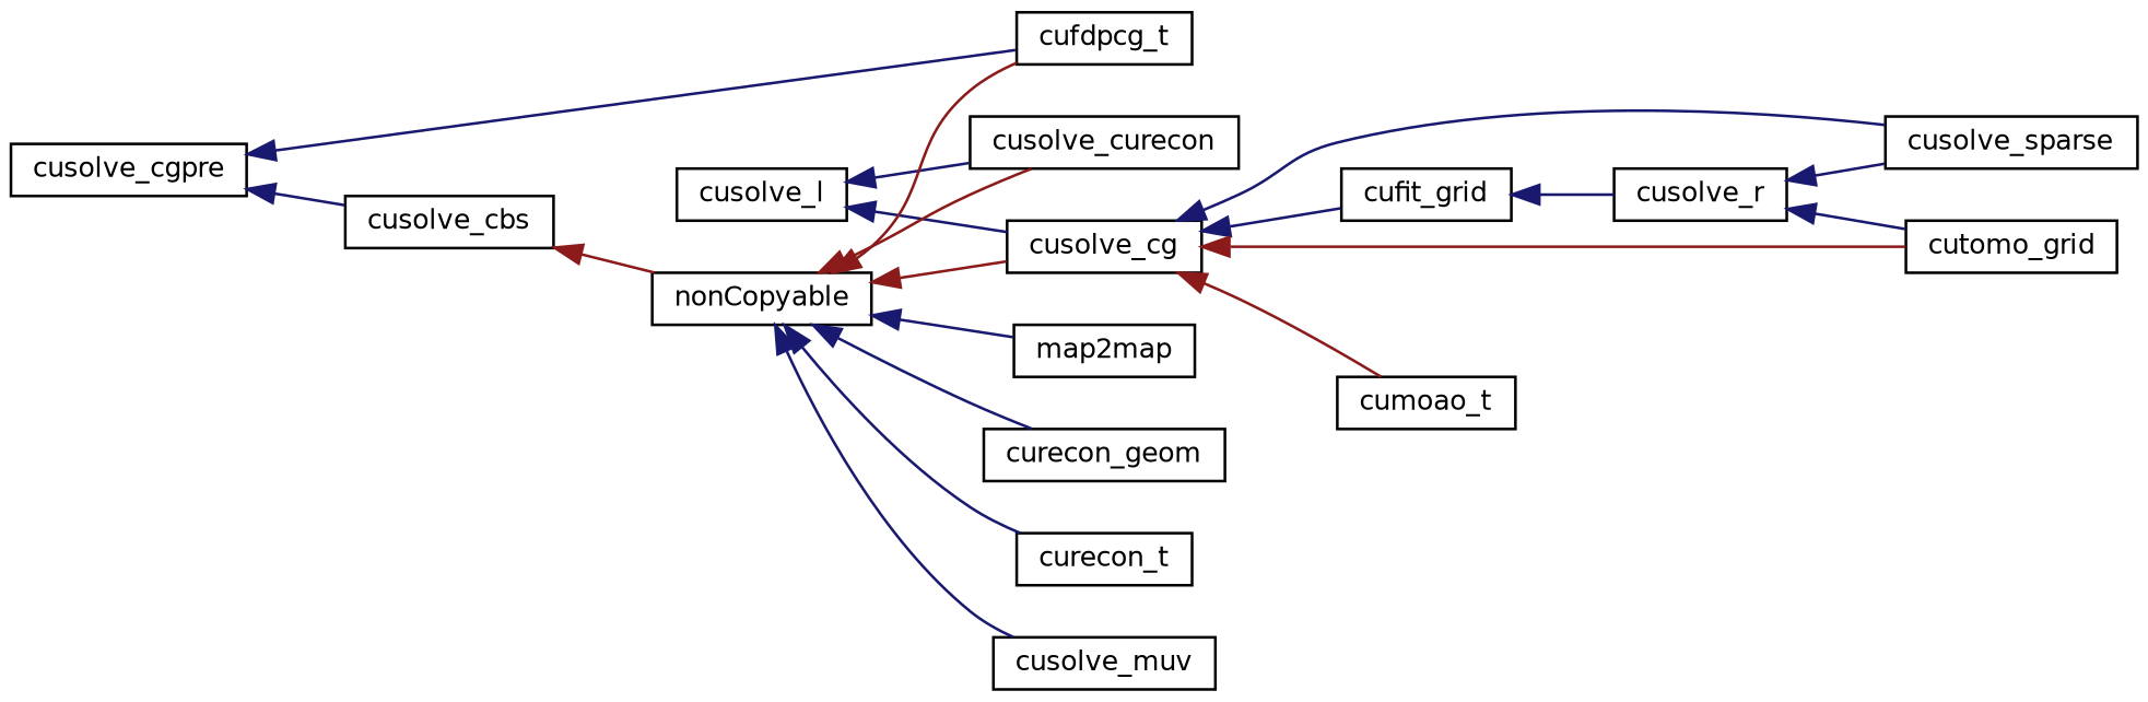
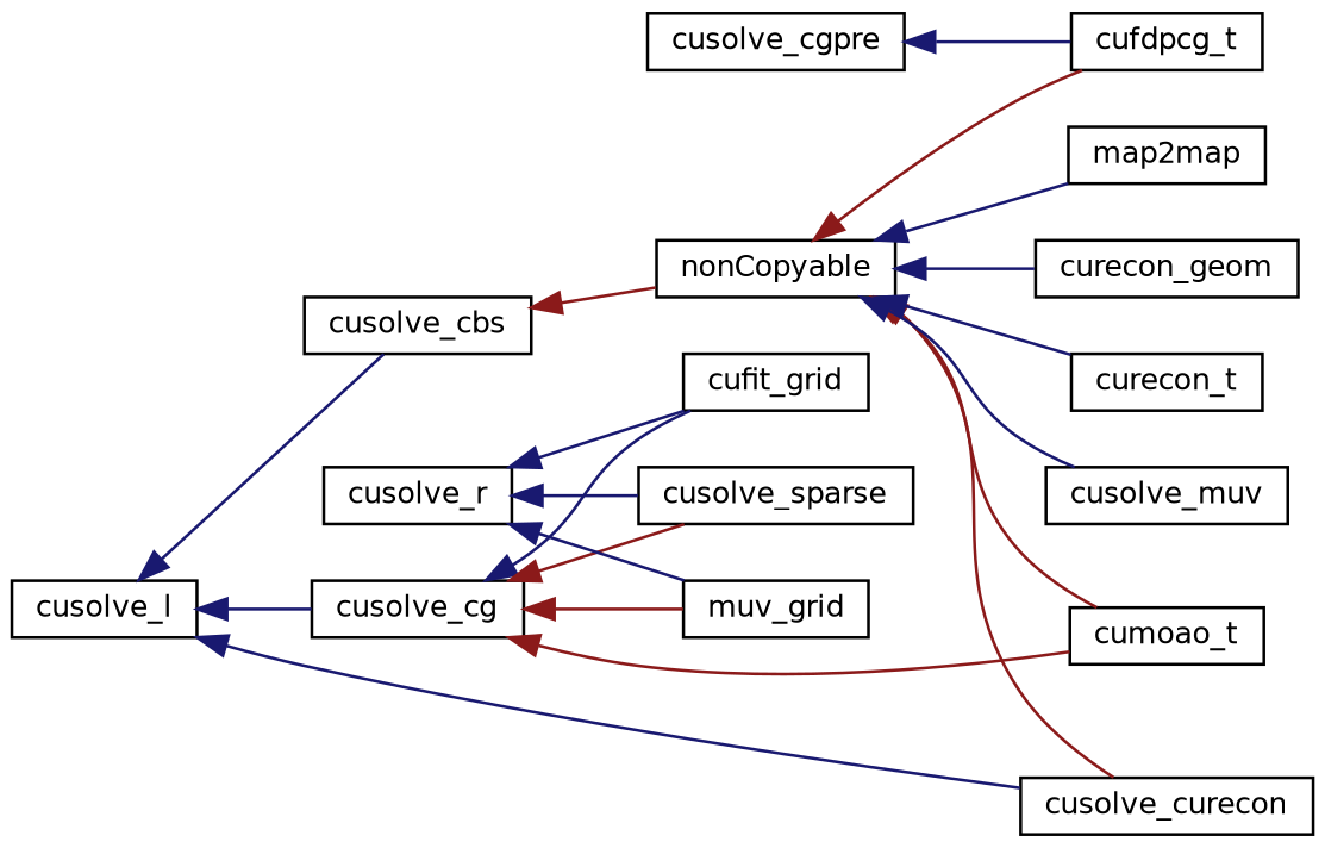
  digraph {
    rankdir=LR
    node [color=black fontname=Helvetica fontsize=10 shape=record]
    edge [color=midnightblue dir=back fontname=Helvetica fontsize=10 labelfontname=Helvetica labelfontsize=10 style=solid]
    n1 [height=0.2 label=cusolve_cgpre width=0.4]
    n2 [height=0.2 label=cufdpcg_t width=0.4]
    n3 [height=0.2 label=cusolve_l width=0.4]
    n4 [height=0.2 label=cusolve_cbs width=0.4]
    n5 [height=0.2 label=cusolve_cg width=0.4]
    n6 [height=0.2 label=cusolve_curecon width=0.4]
    n7 [height=0.2 label=nonCopyable width=0.4]
    n8 [height=0.2 label=cufit_grid width=0.4]
    n9 [height=0.2 label=cumoao_t width=0.4]
    n10 [height=0.2 label=cusolve_sparse width=0.4]
-   n11 [height=0.2 label=cutomo_grid width=0.4]
+   n11 [height=0.2 label=muv_grid width=0.4]
    n12 [height=0.2 label=cusolve_r width=0.4]
    n13 [height=0.2 label=curecon_geom width=0.4]
    n14 [height=0.2 label=curecon_t width=0.4]
    n15 [height=0.2 label=cusolve_muv width=0.4]
    n16 [height=0.2 label=map2map width=0.4]
    n1 -> n2
-   n1 -> n4
+   n3 -> n4
    n3 -> n5
    n3 -> n6
    n4 -> n7 [color=firebrick4]
    n5 -> n8
    n5 -> n9 [color=firebrick4]
-   n5 -> n10
+   n5 -> n10 [color=firebrick4]
    n5 -> n11 [color=firebrick4]
    n7 -> n2 [color=firebrick4]
-   n7 -> n5 [color=firebrick4]
+   n7 -> n9 [color=firebrick4]
    n7 -> n6 [color=firebrick4]
    n7 -> n13
    n7 -> n14
    n7 -> n15
    n7 -> n16
-   n8 -> n12
+   n12 -> n8
    n12 -> n10
    n12 -> n11
  }
